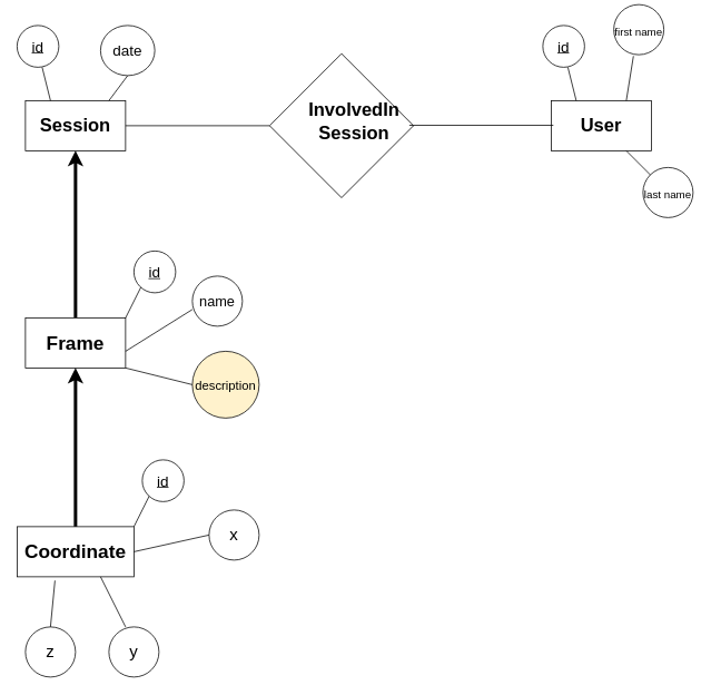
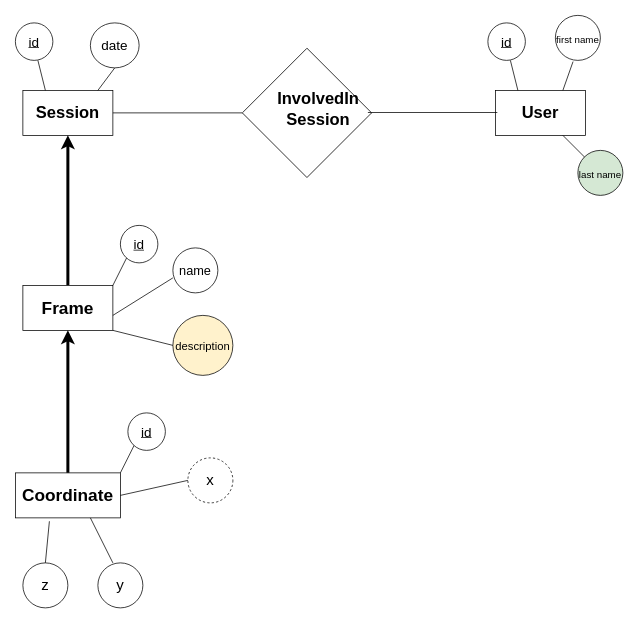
  <mxCell id="0" />
  <mxCell id="1" parent="0" />
  <mxCell id="2" value="&lt;font size=&quot;1&quot; style=&quot;&quot;&gt;&lt;b style=&quot;font-size: 22px;&quot;&gt;Session&lt;/b&gt;&lt;/font&gt;" style="rounded=0;whiteSpace=wrap;html=1;" vertex="1" parent="1"><mxGeometry x="30" y="120" width="120" height="60" as="geometry" /></mxCell>
  <mxCell id="3" value="&lt;font size=&quot;1&quot; style=&quot;&quot;&gt;&lt;b style=&quot;font-size: 22px;&quot;&gt;User&lt;/b&gt;&lt;/font&gt;" style="rounded=0;whiteSpace=wrap;html=1;" vertex="1" parent="1"><mxGeometry x="660" y="120" width="120" height="60" as="geometry" /></mxCell>
  <mxCell id="4" value="" style="whiteSpace=wrap;html=1;aspect=fixed;rotation=45;" vertex="1" parent="1"><mxGeometry x="347.84" y="89.05" width="121.9" height="121.9" as="geometry" /></mxCell>
  <mxCell id="5" value="&lt;font style=&quot;font-size: 22px;&quot;&gt;&lt;b&gt;InvolvedIn&lt;br&gt;Session&lt;/b&gt;&lt;/font&gt;" style="text;html=1;strokeColor=none;fillColor=none;align=center;verticalAlign=middle;whiteSpace=wrap;rounded=0;fontSize=19;" vertex="1" parent="1"><mxGeometry x="393.79" y="130" width="60" height="30" as="geometry" /></mxCell>
  <mxCell id="6" value="" style="endArrow=none;html=1;rounded=0;fontSize=22;entryX=0;entryY=1;entryDx=0;entryDy=0;" edge="1" parent="1" target="4"><mxGeometry width="50" height="50" relative="1" as="geometry"><mxPoint x="150" y="150" as="sourcePoint" /><mxPoint x="200" y="100" as="targetPoint" /></mxGeometry></mxCell>
  <mxCell id="7" value="" style="endArrow=none;html=1;rounded=0;fontSize=22;entryX=0;entryY=1;entryDx=0;entryDy=0;" edge="1" parent="1"><mxGeometry width="50" height="50" relative="1" as="geometry"><mxPoint x="490" y="149.5" as="sourcePoint" /><mxPoint x="662.594" y="149.5" as="targetPoint" /></mxGeometry></mxCell>
  <mxCell id="8" value="" style="endArrow=none;html=1;rounded=0;fontSize=22;entryX=0.25;entryY=0;entryDx=0;entryDy=0;" edge="1" parent="1" target="3"><mxGeometry width="50" height="50" relative="1" as="geometry"><mxPoint x="680" y="80" as="sourcePoint" /><mxPoint x="702.594" y="110" as="targetPoint" /></mxGeometry></mxCell>
  <mxCell id="9" value="&lt;font style=&quot;font-size: 18px;&quot;&gt;&lt;u&gt;id&lt;/u&gt;&lt;/font&gt;" style="ellipse;whiteSpace=wrap;html=1;aspect=fixed;fontSize=22;" vertex="1" parent="1"><mxGeometry x="650" y="30" width="50" height="50" as="geometry" /></mxCell>
- <mxCell id="10" value="&lt;font style=&quot;font-size: 13px;&quot;&gt;first name&lt;/font&gt;" style="ellipse;whiteSpace=wrap;html=1;aspect=fixed;fontSize=22;" vertex="1" parent="1"><mxGeometry x="735" y="5" width="60" height="60" as="geometry" /></mxCell>
+ <mxCell id="10" value="&lt;font style=&quot;font-size: 13px;&quot;&gt;first name&lt;/font&gt;" style="ellipse;whiteSpace=wrap;html=1;aspect=fixed;fontSize=22;" vertex="1" parent="1"><mxGeometry x="740" y="20" width="60" height="60" as="geometry" /></mxCell>
  <mxCell id="11" value="" style="endArrow=none;html=1;rounded=0;fontSize=18;entryX=0.393;entryY=1.027;entryDx=0;entryDy=0;entryPerimeter=0;" edge="1" parent="1" target="10"><mxGeometry width="50" height="50" relative="1" as="geometry"><mxPoint x="750" y="120" as="sourcePoint" /><mxPoint x="790" y="80" as="targetPoint" /></mxGeometry></mxCell>
- <mxCell id="12" value="&lt;font style=&quot;font-size: 13px;&quot;&gt;last name&lt;/font&gt;" style="ellipse;whiteSpace=wrap;html=1;aspect=fixed;fontSize=22;" vertex="1" parent="1"><mxGeometry x="770" y="200" width="60" height="60" as="geometry" /></mxCell>
+ <mxCell id="12" value="&lt;font style=&quot;font-size: 13px;&quot;&gt;last name&lt;/font&gt;" style="ellipse;whiteSpace=wrap;html=1;aspect=fixed;fontSize=22;fillColor=#d5e8d4;" vertex="1" parent="1"><mxGeometry x="770" y="200" width="60" height="60" as="geometry" /></mxCell>
  <mxCell id="13" value="" style="endArrow=none;html=1;rounded=0;fontSize=18;entryX=0;entryY=0;entryDx=0;entryDy=0;exitX=0.75;exitY=1;exitDx=0;exitDy=0;" edge="1" parent="1" target="12" source="3"><mxGeometry width="50" height="50" relative="1" as="geometry"><mxPoint x="780" y="300" as="sourcePoint" /><mxPoint x="820" y="260" as="targetPoint" /></mxGeometry></mxCell>
  <mxCell id="14" value="" style="endArrow=none;html=1;rounded=0;fontSize=22;entryX=0.25;entryY=0;entryDx=0;entryDy=0;" edge="1" parent="1"><mxGeometry width="50" height="50" relative="1" as="geometry"><mxPoint x="50" y="80" as="sourcePoint" /><mxPoint x="60" y="120" as="targetPoint" /></mxGeometry></mxCell>
  <mxCell id="15" value="&lt;font style=&quot;font-size: 18px;&quot;&gt;&lt;u&gt;id&lt;/u&gt;&lt;/font&gt;" style="ellipse;whiteSpace=wrap;html=1;aspect=fixed;fontSize=22;" vertex="1" parent="1"><mxGeometry y="30" width="50" height="50" as="geometry" x="20" /></mxCell>
  <mxCell id="16" value="" style="endArrow=none;html=1;rounded=0;fontSize=22;entryX=0.25;entryY=0;entryDx=0;entryDy=0;exitX=0.5;exitY=1;exitDx=0;exitDy=0;" edge="1" parent="1" source="17"><mxGeometry width="50" height="50" relative="1" as="geometry"><mxPoint x="120" y="80" as="sourcePoint" /><mxPoint x="130" y="120" as="targetPoint" /></mxGeometry></mxCell>
  <mxCell id="17" value="&lt;font style=&quot;font-size: 18px;&quot;&gt;date&lt;/font&gt;" style="ellipse;whiteSpace=wrap;html=1;aspect=fixed;fontSize=22;" vertex="1" parent="1"><mxGeometry x="120" y="30" width="65" height="60" as="geometry" /></mxCell>
  <mxCell id="18" style="edgeStyle=orthogonalEdgeStyle;rounded=0;orthogonalLoop=1;jettySize=auto;html=1;exitX=0.5;exitY=0;exitDx=0;exitDy=0;entryX=0.5;entryY=1;entryDx=0;entryDy=0;strokeWidth=4;fontSize=23;" edge="1" parent="1" source="19" target="2"><mxGeometry relative="1" as="geometry" /></mxCell>
  <mxCell id="19" value="&lt;font style=&quot;font-size: 23px;&quot;&gt;&lt;b&gt;Frame&lt;/b&gt;&lt;/font&gt;" style="rounded=0;whiteSpace=wrap;html=1;fontSize=13;" vertex="1" parent="1"><mxGeometry x="30" y="380" width="120" height="60" as="geometry" /></mxCell>
  <mxCell id="20" style="edgeStyle=orthogonalEdgeStyle;rounded=0;orthogonalLoop=1;jettySize=auto;html=1;exitX=0.5;exitY=0;exitDx=0;exitDy=0;entryX=0.5;entryY=1;entryDx=0;entryDy=0;strokeWidth=4;fontSize=23;" edge="1" parent="1" source="21" target="19"><mxGeometry relative="1" as="geometry" /></mxCell>
  <mxCell id="21" value="&lt;font style=&quot;font-size: 23px;&quot;&gt;&lt;b&gt;Coordinate&lt;/b&gt;&lt;/font&gt;" style="rounded=0;whiteSpace=wrap;html=1;fontSize=13;" vertex="1" parent="1"><mxGeometry y="630" width="140" height="60" as="geometry" x="20" /></mxCell>
  <mxCell id="22" value="" style="endArrow=none;html=1;rounded=0;fontSize=22;entryX=1;entryY=0;entryDx=0;entryDy=0;" edge="1" parent="1" target="19"><mxGeometry width="50" height="50" relative="1" as="geometry"><mxPoint x="170" y="340" as="sourcePoint" /><mxPoint x="180" y="380" as="targetPoint" /></mxGeometry></mxCell>
  <mxCell id="23" value="&lt;font style=&quot;font-size: 18px;&quot;&gt;&lt;u&gt;id&lt;/u&gt;&lt;/font&gt;" style="ellipse;whiteSpace=wrap;html=1;aspect=fixed;fontSize=22;" vertex="1" parent="1"><mxGeometry x="160" y="300" width="50" height="50" as="geometry" /></mxCell>
  <mxCell id="24" value="" style="endArrow=none;html=1;rounded=0;fontSize=22;entryX=1;entryY=0;entryDx=0;entryDy=0;" edge="1" parent="1"><mxGeometry width="50" height="50" relative="1" as="geometry"><mxPoint x="180" y="590" as="sourcePoint" /><mxPoint x="160" y="630" as="targetPoint" /></mxGeometry></mxCell>
  <mxCell id="25" value="&lt;font style=&quot;font-size: 18px;&quot;&gt;&lt;u&gt;id&lt;/u&gt;&lt;/font&gt;" style="ellipse;whiteSpace=wrap;html=1;aspect=fixed;fontSize=22;" vertex="1" parent="1"><mxGeometry x="170" y="550" width="50" height="50" as="geometry" /></mxCell>
  <mxCell id="26" value="&lt;font style=&quot;font-size: 17px;&quot;&gt;name&lt;/font&gt;" style="ellipse;whiteSpace=wrap;html=1;aspect=fixed;fontSize=22;" vertex="1" parent="1"><mxGeometry x="230" y="330" width="60" height="60" as="geometry" /></mxCell>
  <mxCell id="27" value="" style="endArrow=none;html=1;rounded=0;fontSize=18;exitX=1;exitY=0.5;exitDx=0;exitDy=0;" edge="1" parent="1"><mxGeometry width="50" height="50" relative="1" as="geometry"><mxPoint x="150" y="420" as="sourcePoint" /><mxPoint x="230" y="370" as="targetPoint" /></mxGeometry></mxCell>
  <mxCell id="28" value="&lt;font style=&quot;font-size: 15px;&quot;&gt;description&lt;/font&gt;" style="ellipse;whiteSpace=wrap;html=1;aspect=fixed;fontSize=22;fillColor=#fff2cc;" vertex="1" parent="1"><mxGeometry x="230" y="420" width="80" height="80" as="geometry" /></mxCell>
  <mxCell id="29" value="" style="endArrow=none;html=1;rounded=0;fontSize=18;entryX=0;entryY=0.5;entryDx=0;entryDy=0;" edge="1" parent="1" target="28"><mxGeometry width="50" height="50" relative="1" as="geometry"><mxPoint x="150" y="440" as="sourcePoint" /><mxPoint x="280" y="480" as="targetPoint" /></mxGeometry></mxCell>
- <mxCell id="30" value="&lt;font style=&quot;font-size: 20px;&quot;&gt;x&lt;/font&gt;" style="ellipse;whiteSpace=wrap;html=1;aspect=fixed;fontSize=22;" vertex="1" parent="1"><mxGeometry x="250" y="610" width="60" height="60" as="geometry" /></mxCell>
+ <mxCell id="30" value="&lt;font style=&quot;font-size: 20px;&quot;&gt;x&lt;/font&gt;" style="ellipse;whiteSpace=wrap;html=1;aspect=fixed;fontSize=22;dashed=1;" vertex="1" parent="1"><mxGeometry x="250" y="610" width="60" height="60" as="geometry" /></mxCell>
  <mxCell id="31" value="" style="endArrow=none;html=1;rounded=0;fontSize=18;exitX=1;exitY=0.5;exitDx=0;exitDy=0;entryX=0;entryY=0.5;entryDx=0;entryDy=0;" edge="1" parent="1" source="21" target="30"><mxGeometry width="50" height="50" relative="1" as="geometry"><mxPoint x="170" y="700" as="sourcePoint" /><mxPoint x="240" y="640" as="targetPoint" /></mxGeometry></mxCell>
  <mxCell id="32" value="&lt;font style=&quot;font-size: 20px;&quot;&gt;y&lt;/font&gt;" style="ellipse;whiteSpace=wrap;html=1;aspect=fixed;fontSize=22;" vertex="1" parent="1"><mxGeometry x="130" y="750" width="60" height="60" as="geometry" /></mxCell>
  <mxCell id="33" value="" style="endArrow=none;html=1;rounded=0;fontSize=18;" edge="1" parent="1"><mxGeometry width="50" height="50" relative="1" as="geometry"><mxPoint x="120" y="690" as="sourcePoint" /><mxPoint x="150" y="750" as="targetPoint" /></mxGeometry></mxCell>
  <mxCell id="34" value="&lt;font style=&quot;font-size: 20px;&quot;&gt;z&lt;/font&gt;" style="ellipse;whiteSpace=wrap;html=1;aspect=fixed;fontSize=22;" vertex="1" parent="1"><mxGeometry x="30" y="750" width="60" height="60" as="geometry" /></mxCell>
  <mxCell id="35" value="" style="endArrow=none;html=1;rounded=0;fontSize=18;exitX=0.324;exitY=1.075;exitDx=0;exitDy=0;exitPerimeter=0;entryX=0.5;entryY=0;entryDx=0;entryDy=0;" edge="1" parent="1" source="21" target="34"><mxGeometry width="50" height="50" relative="1" as="geometry"><mxPoint y="690" as="sourcePoint" x="20" /><mxPoint x="50" y="750" as="targetPoint" /></mxGeometry></mxCell>
